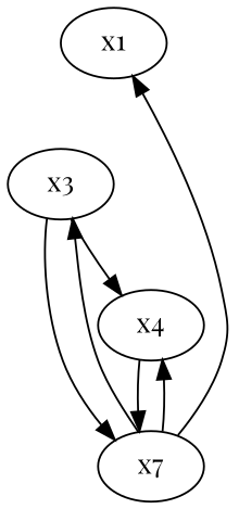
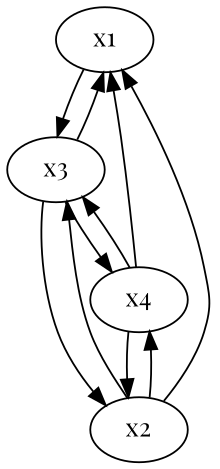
  digraph {
    fontname="Playfair Display"
    node [fontname="Playfair Display"]
    edge [fontname="Playfair Display"]
    x1
    x3
-   x2 [label=x7]
+   x2
    x4
+   x1 -> x3
+   x3 -> x1
    x3 -> x2
    x3 -> x4
    x2 -> x1
    x2 -> x3
    x2 -> x4
+   x4 -> x1
+   x4 -> x3
    x4 -> x2
  }
